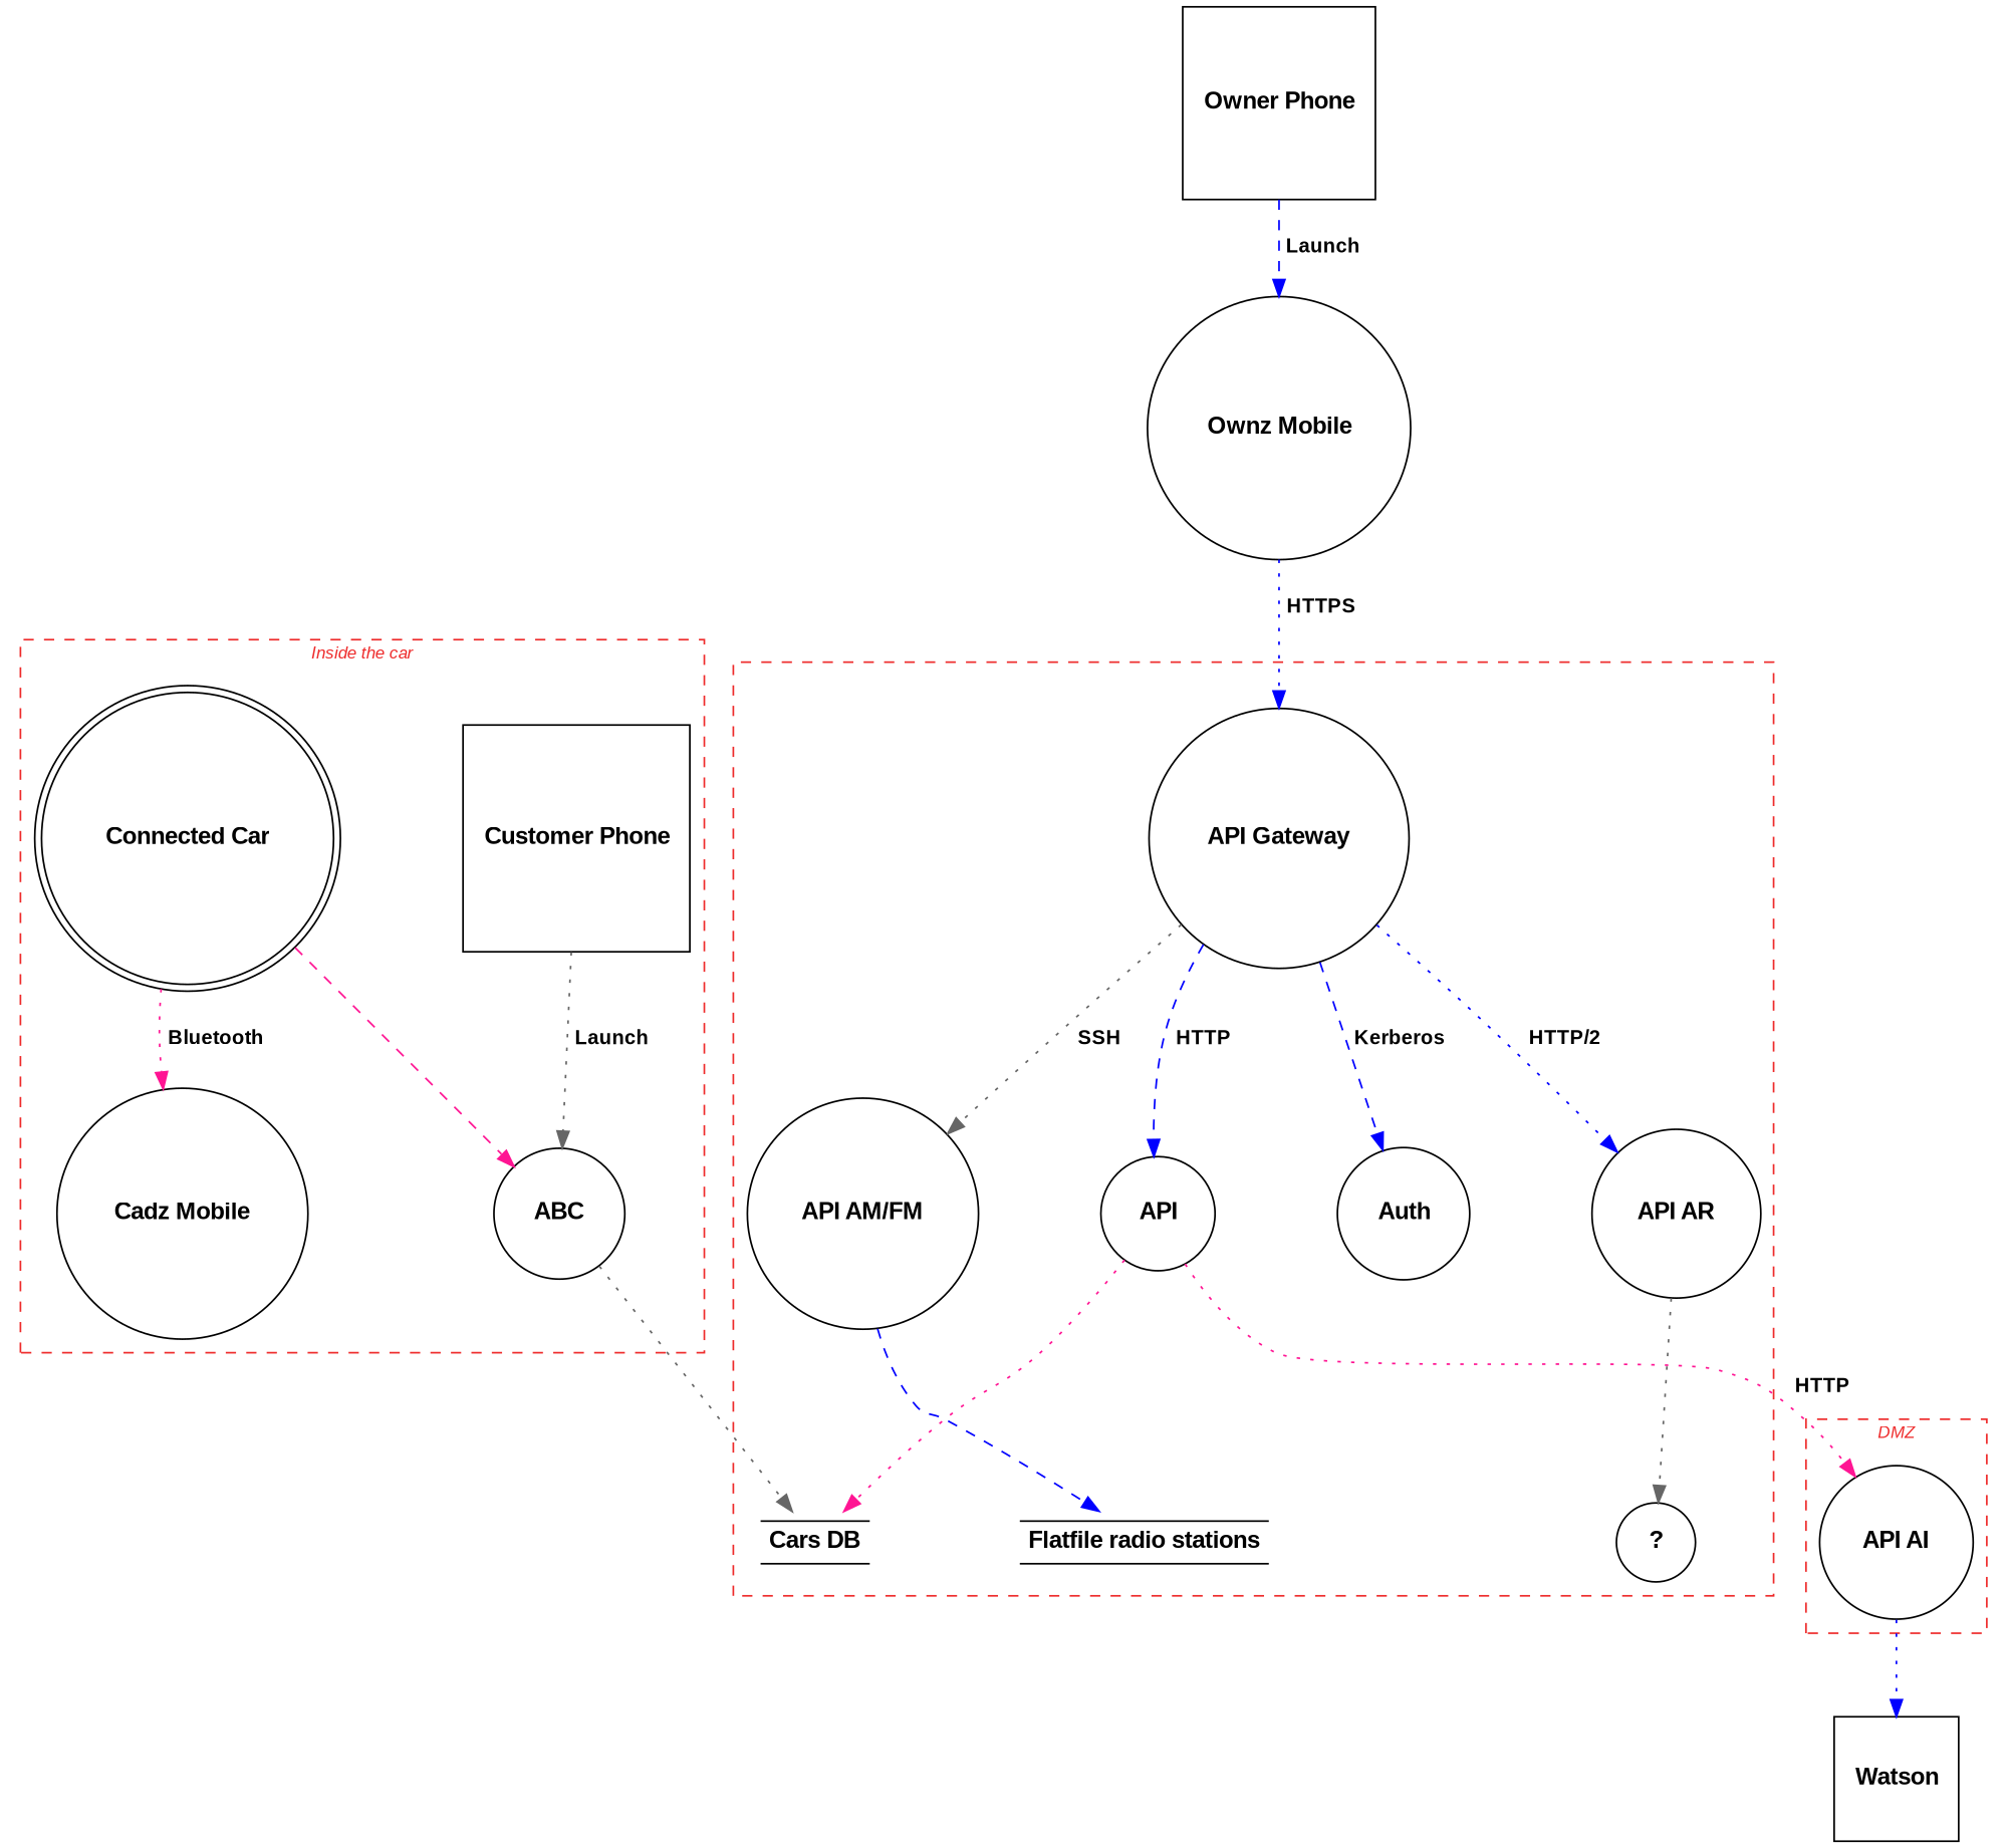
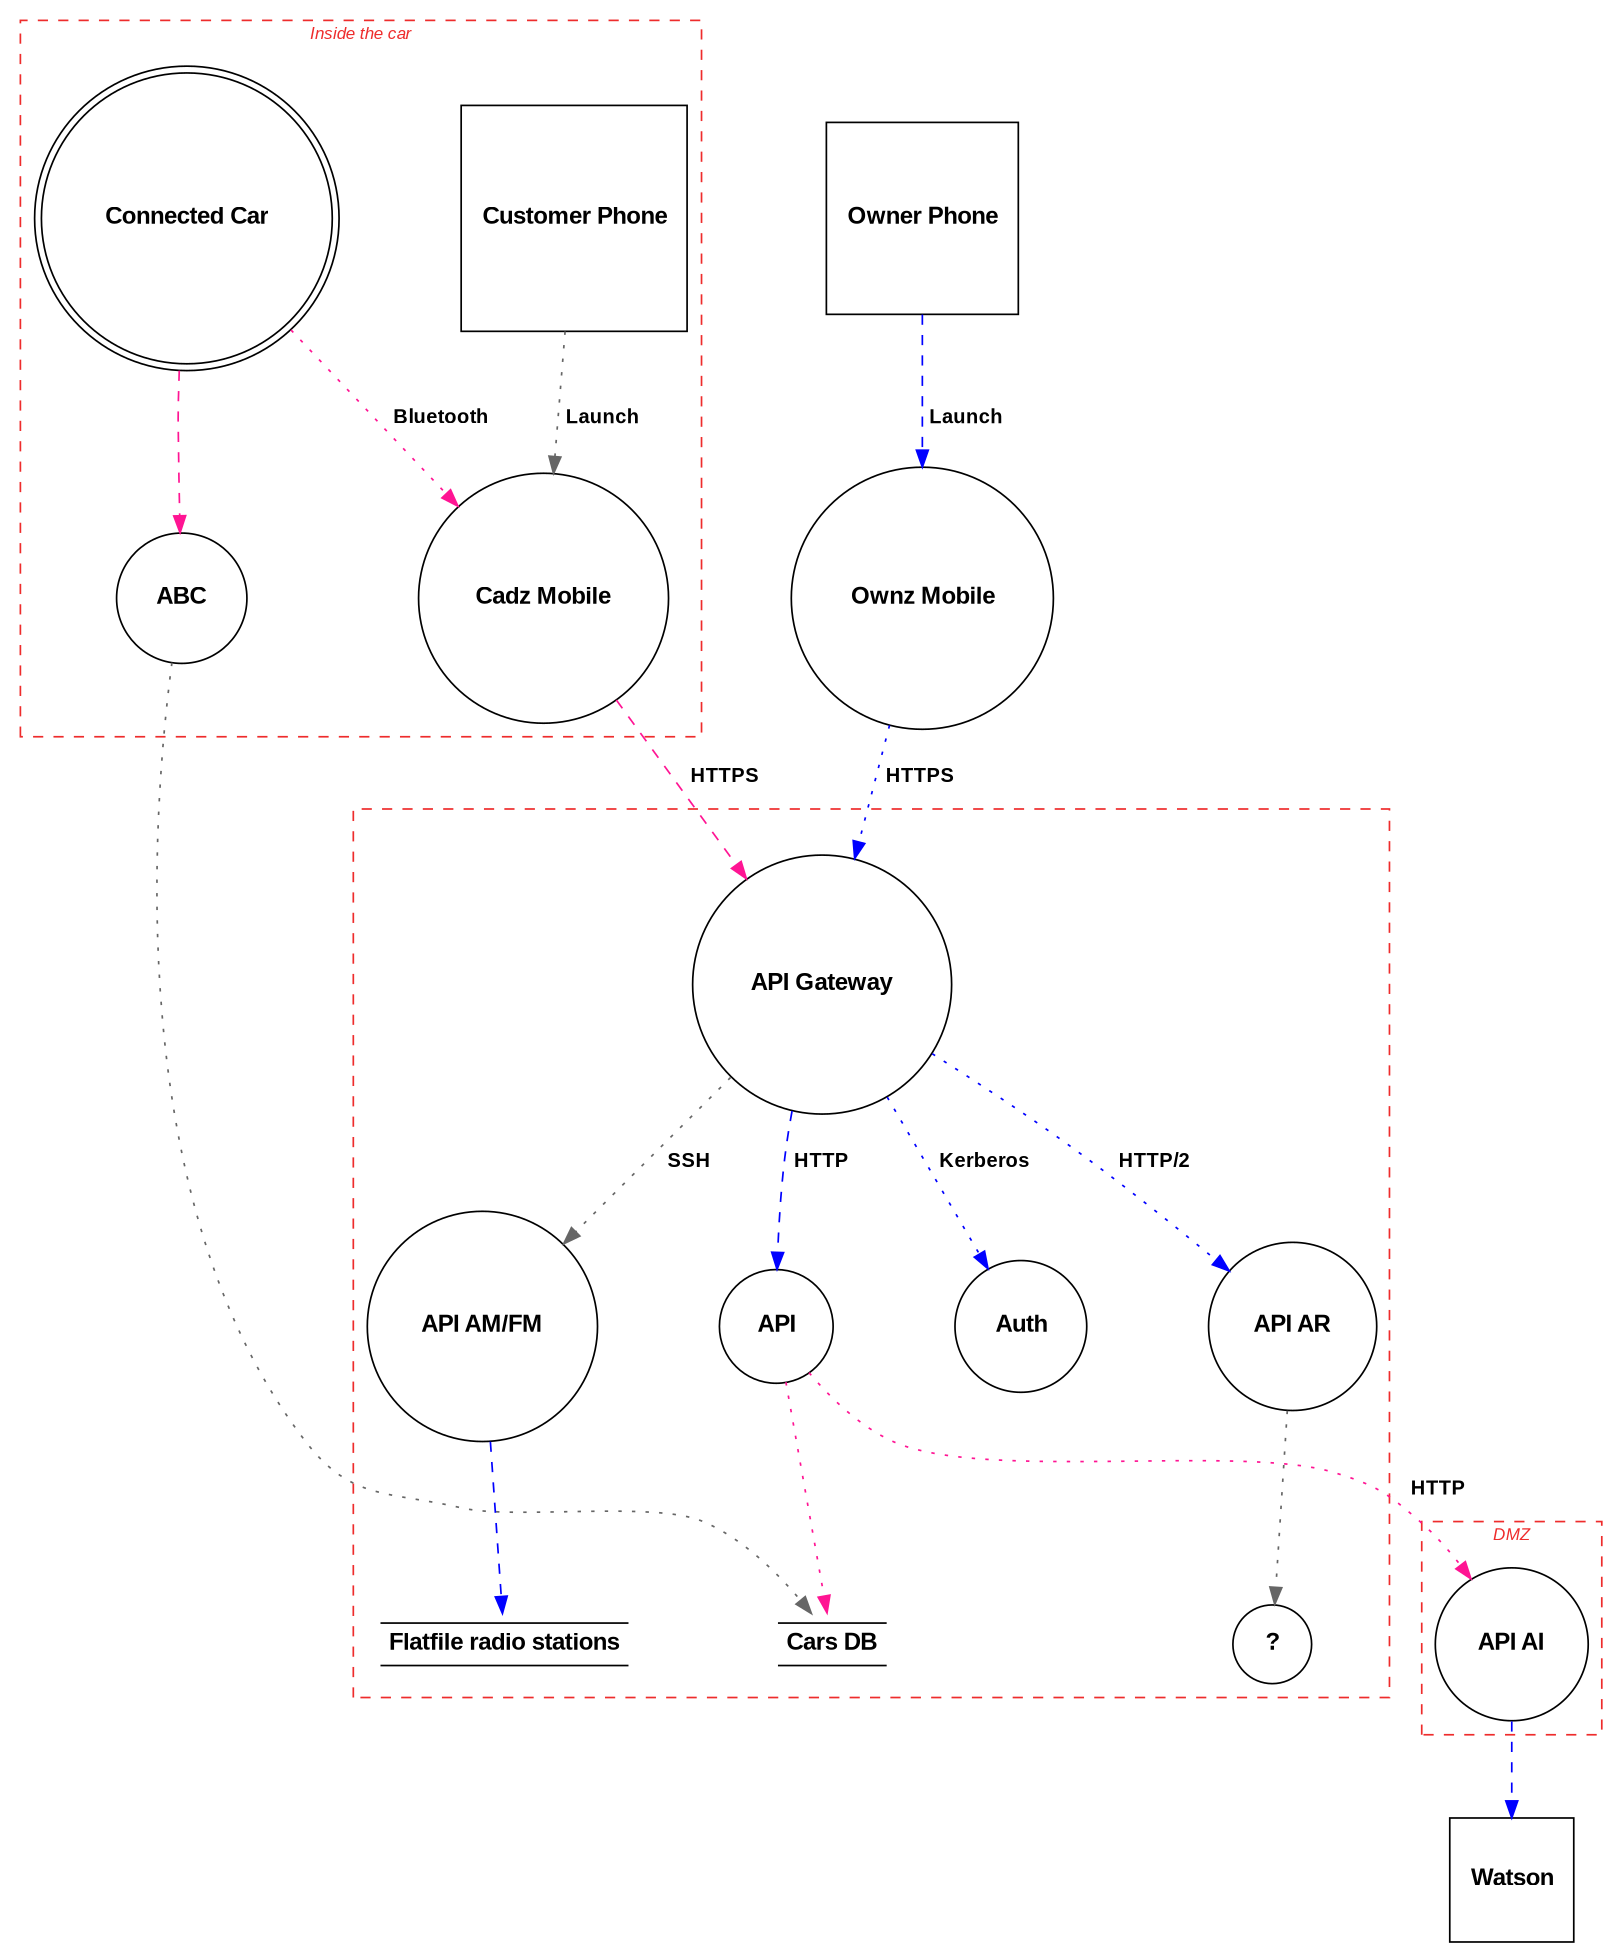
  digraph {
    fontname=Arial
    fontsize=20
    labelloc=t
    nodesep=1
    node [fontname=Arial fontsize=14 rankdir=lr shape=circle color=black]
    edge [color=blue fontname=Arial fontsize=12 shape=none style=dotted]
    n1 [label=<<table border="0" cellborder="0" cellpadding="2"><tr><td><b>Customer Phone</b></td></tr></table>> shape=square color=""]
    n2 [label=<<table border="0" cellborder="0" cellpadding="2"><tr><td><b>Cadz Mobile</b></td></tr></table>>]
    n3 [label=<<table border="0" cellborder="0" cellpadding="2"><tr><td><font color="black"><b>Connected Car</b></font></td></tr></table>> shape=doublecircle]
    n4 [label=<<table border="0" cellborder="0" cellpadding="2"><tr><td><b>ABC</b></td></tr></table>>]
    n5 [label=<<table border="0" cellborder="0" cellpadding="2"><tr><td><b>API AI</b></td></tr></table>>]
    n6 [label=<<table border="0" cellborder="0" cellpadding="2"><tr><td><b>API Gateway</b></td></tr></table>>]
    n7 [label=<<table border="0" cellborder="0" cellpadding="2"><tr><td><b>Auth</b></td></tr></table>>]
    n8 [label=<<table border="0" cellborder="0" cellpadding="2"><tr><td><b>API</b></td></tr></table>>]
    n9 [label=<<table border="0" cellborder="0" cellpadding="2"><tr><td><b>API AR</b></td></tr></table>>]
    n10 [label=<<table border="0" cellborder="0" cellpadding="2"><tr><td><b>API AM/FM</b></td></tr></table>>]
    n11 [label=<<table border="0" cellborder="0" cellpadding="2"><tr><td><font color="black"><b>?</b></font></td></tr></table>>]
    n12 [label=<<table sides="TB" cellborder="0" cellpadding="2"><tr><td><font color="black"><b>Flatfile radio stations</b></font></td></tr></table>> shape=none]
    n13 [label=<<table sides="TB" cellborder="0" cellpadding="2"><tr><td><font color="black"><b>Cars DB</b></font></td></tr></table>> shape=none]
    n14 [label=<<table border="0" cellborder="0" cellpadding="2"><tr><td><b>Watson</b></td></tr></table>> shape=square color=""]
    n15 [label=<<table border="0" cellborder="0" cellpadding="2"><tr><td><b>Owner Phone</b></td></tr></table>> shape=square color=""]
    n16 [label=<<table border="0" cellborder="0" cellpadding="2"><tr><td><b>Ownz Mobile</b></td></tr></table>>]
    subgraph cluster_1 {
      color=firebrick2
      fontcolor=firebrick2
      fontsize=10
      label=<<i>Inside the car</i>>
      style=dashed
      n1
      n2
      n3
      n4
    }
    subgraph cluster_2 {
      color=firebrick2
      fontcolor=firebrick2
      fontsize=10
      label=<<i>DMZ</i>>
      style=dashed
      n5
    }
    subgraph cluster_3 {
      color=firebrick2
      fontcolor=firebrick2
      fontsize=10
      label=<<i> </i>>
      style=dashed
      n6
      n7
      n8
      n9
      n10
      n11
      n12
      n13
    }
-   n1 -> n4 [color=gray40 label=<<table border="0" cellborder="0" cellpadding="2"><tr><td><font color ="black"><b>Launch</b></font></td></tr></table>>]
+   n1 -> n2 [color=gray40 label=<<table border="0" cellborder="0" cellpadding="2"><tr><td><font color ="black"><b>Launch</b></font></td></tr></table>>]
+   n2 -> n6 [color=deeppink label=<<table border="0" cellborder="0" cellpadding="2"><tr><td><font color ="black"><b>HTTPS</b></font></td></tr></table>> style=dashed]
    n3 -> n2 [color=deeppink label=<<table border="0" cellborder="0" cellpadding="2"><tr><td><font color ="black"><b>Bluetooth</b></font></td></tr></table>>]
    n3 -> n4 [color=deeppink label=<<table border="0" cellborder="0" cellpadding="2"><tr><td><font color ="black"><b> </b></font></td></tr></table>> style=dashed]
    n4 -> n13 [color=gray40 label=<<table border="0" cellborder="0" cellpadding="2"><tr><td><font color ="black"><b> </b></font></td></tr></table>>]
-   n5 -> n14 [label=<<table border="0" cellborder="0" cellpadding="2"><tr><td><font color ="black"><b> </b></font></td></tr></table>>]
-   n6 -> n7 [label=<<table border="0" cellborder="0" cellpadding="2"><tr><td><font color ="black"><b>Kerberos</b></font></td></tr></table>> style=dashed]
+   n5 -> n14 [label=<<table border="0" cellborder="0" cellpadding="2"><tr><td><font color ="black"><b> </b></font></td></tr></table>> style=dashed]
+   n6 -> n7 [label=<<table border="0" cellborder="0" cellpadding="2"><tr><td><font color ="black"><b>Kerberos</b></font></td></tr></table>>]
    n6 -> n8 [label=<<table border="0" cellborder="0" cellpadding="2"><tr><td><font color ="black"><b>HTTP</b></font></td></tr></table>> style=dashed]
    n6 -> n9 [label=<<table border="0" cellborder="0" cellpadding="2"><tr><td><font color ="black"><b>HTTP/2</b></font></td></tr></table>>]
    n6 -> n10 [color=gray40 label=<<table border="0" cellborder="0" cellpadding="2"><tr><td><font color ="black"><b>SSH</b></font></td></tr></table>>]
    n8 -> n5 [color=deeppink label=<<table border="0" cellborder="0" cellpadding="2"><tr><td><font color ="black"><b>HTTP</b></font></td></tr></table>>]
    n8 -> n13 [color=deeppink label=<<table border="0" cellborder="0" cellpadding="2"><tr><td><font color ="black"><b> </b></font></td></tr></table>>]
    n9 -> n11 [color=gray40 label=<<table border="0" cellborder="0" cellpadding="2"><tr><td><font color ="black"><b> </b></font></td></tr></table>>]
    n10 -> n12 [label=<<table border="0" cellborder="0" cellpadding="2"><tr><td><font color ="black"><b> </b></font></td></tr></table>> style=dashed]
    n15 -> n16 [label=<<table border="0" cellborder="0" cellpadding="2"><tr><td><font color ="black"><b>Launch</b></font></td></tr></table>> style=dashed]
    n16 -> n6 [label=<<table border="0" cellborder="0" cellpadding="2"><tr><td><font color ="black"><b>HTTPS</b></font></td></tr></table>>]
  }
